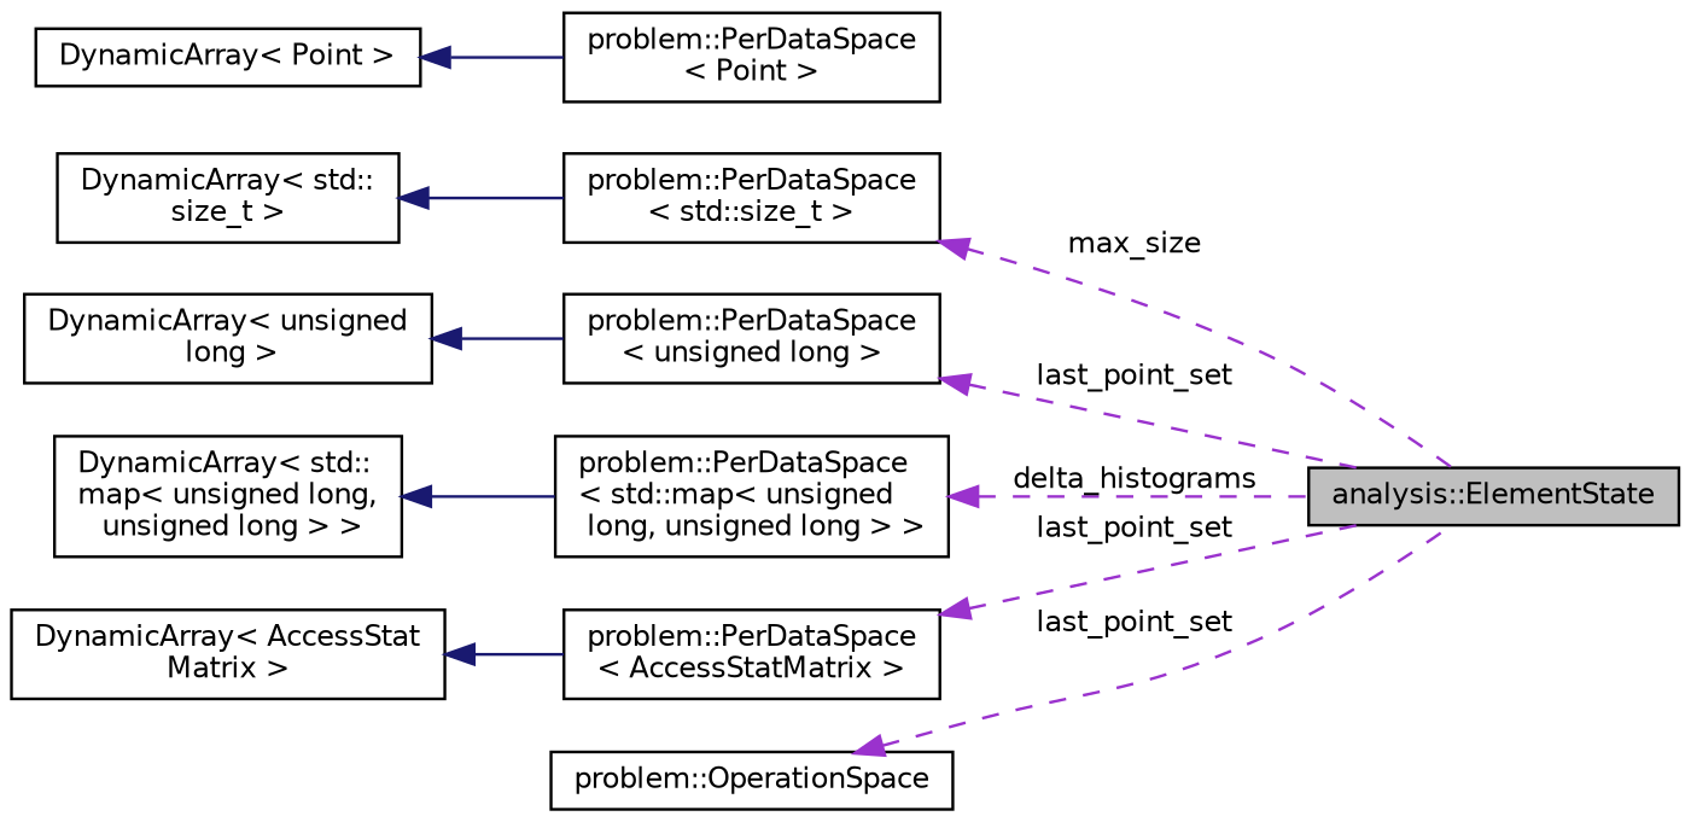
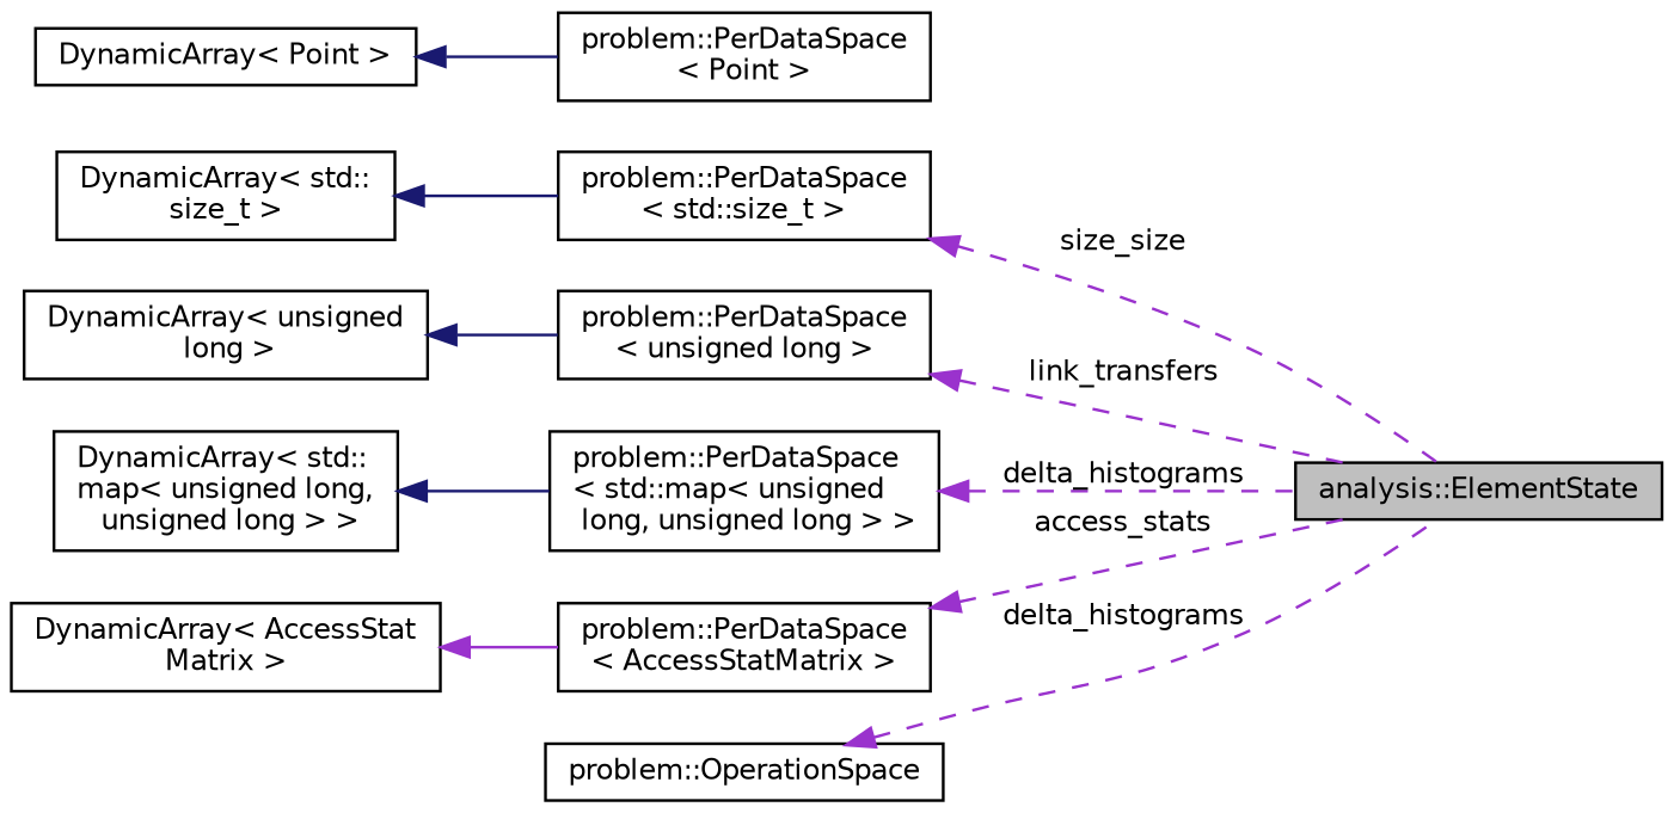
  digraph {
    rankdir=LR
    node [color=black fillcolor=white fontname=Helvetica fontsize=10 shape=record style=filled]
    edge [color=darkorchid3 dir=back fontname=Helvetica fontsize=10 labelfontname=Helvetica labelfontsize=10 style=dashed]
    n1 [fillcolor=grey75 fontcolor=black height=0.2 label="analysis::ElementState" width=0.4]
    n2 [height=0.2 label="problem::PerDataSpace\l\< std::size_t \>" width=0.4]
    n3 [height=0.2 label="DynamicArray\< std::\lsize_t \>" width=0.4]
    n4 [height=0.2 label="problem::PerDataSpace\l\< Point \>" width=0.4]
    n5 [height=0.2 label="DynamicArray\< Point \>" width=0.4]
    n6 [height=0.2 label="problem::PerDataSpace\l\< unsigned long \>" width=0.4]
    n7 [height=0.2 label="DynamicArray\< unsigned\l long \>" width=0.4]
    n8 [height=0.2 label="problem::PerDataSpace\l\< std::map\< unsigned\l long, unsigned long \> \>" width=0.4]
    n9 [height=0.2 label="DynamicArray\< std::\lmap\< unsigned long,\l unsigned long \> \>" width=0.4]
    n10 [height=0.2 label="problem::PerDataSpace\l\< AccessStatMatrix \>" width=0.4]
    n11 [height=0.2 label="DynamicArray\< AccessStat\lMatrix \>" width=0.4]
    n12 [height=0.2 label="problem::OperationSpace" width=0.4]
-   n2 -> n1 [label=" max_size"]
+   n2 -> n1 [label=" size_size"]
    n3 -> n2 [color=midnightblue style=solid]
    n5 -> n4 [color=midnightblue style=solid]
-   n6 -> n1 [label=" last_point_set"]
+   n6 -> n1 [label=" link_transfers"]
    n7 -> n6 [color=midnightblue style=solid]
    n8 -> n1 [label=" delta_histograms"]
    n9 -> n8 [color=midnightblue style=solid]
-   n10 -> n1 [label=" last_point_set"]
-   n11 -> n10 [color=midnightblue style=solid]
-   n12 -> n1 [label=" last_point_set"]
+   n10 -> n1 [label=" access_stats"]
+   n11 -> n10 [style=solid]
+   n12 -> n1 [label=" delta_histograms"]
  }
